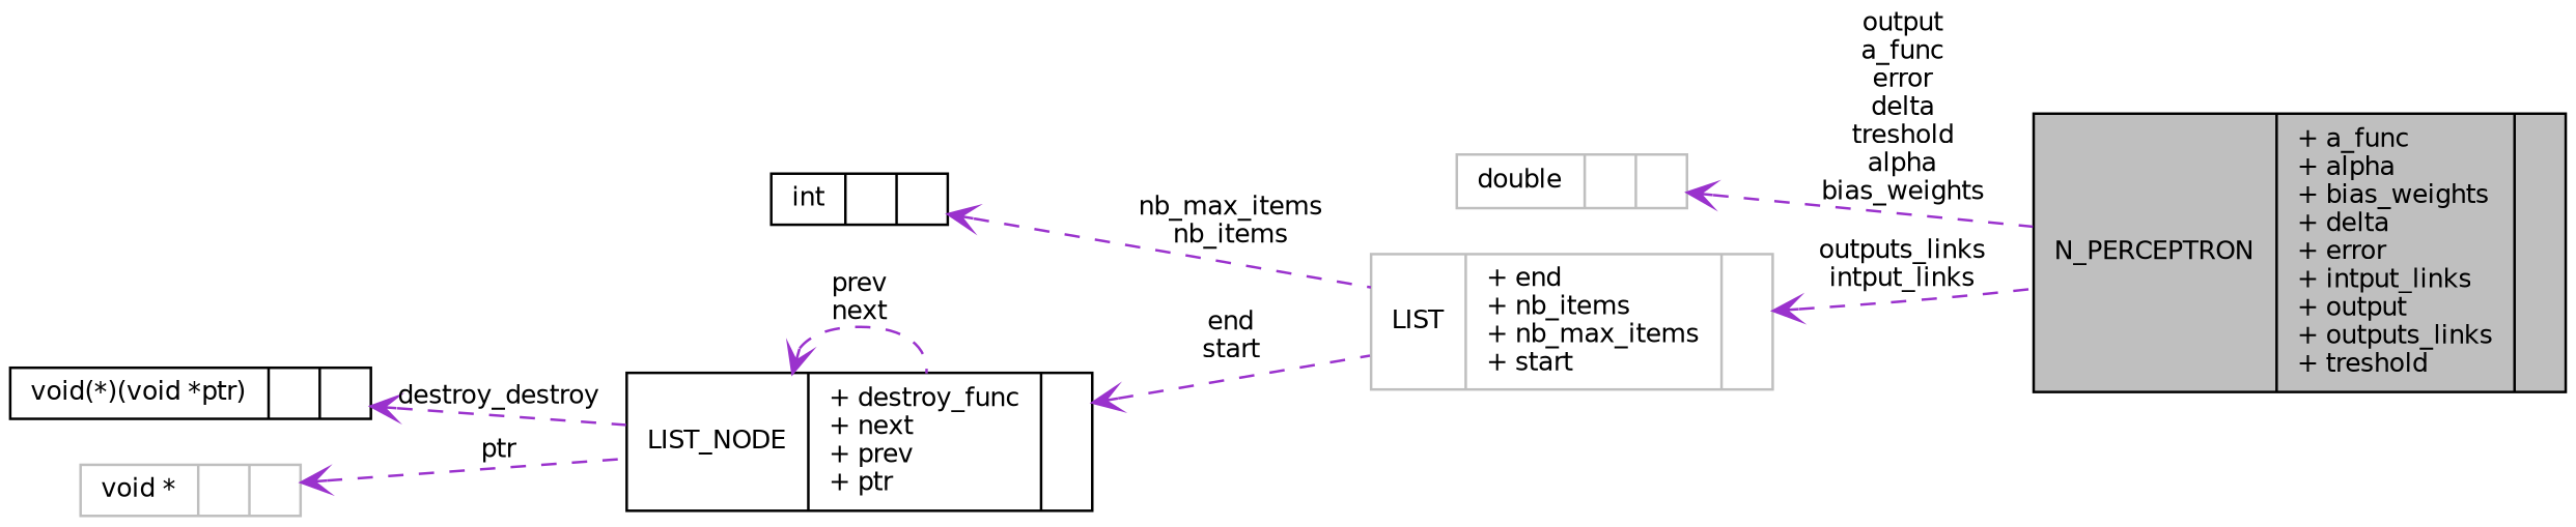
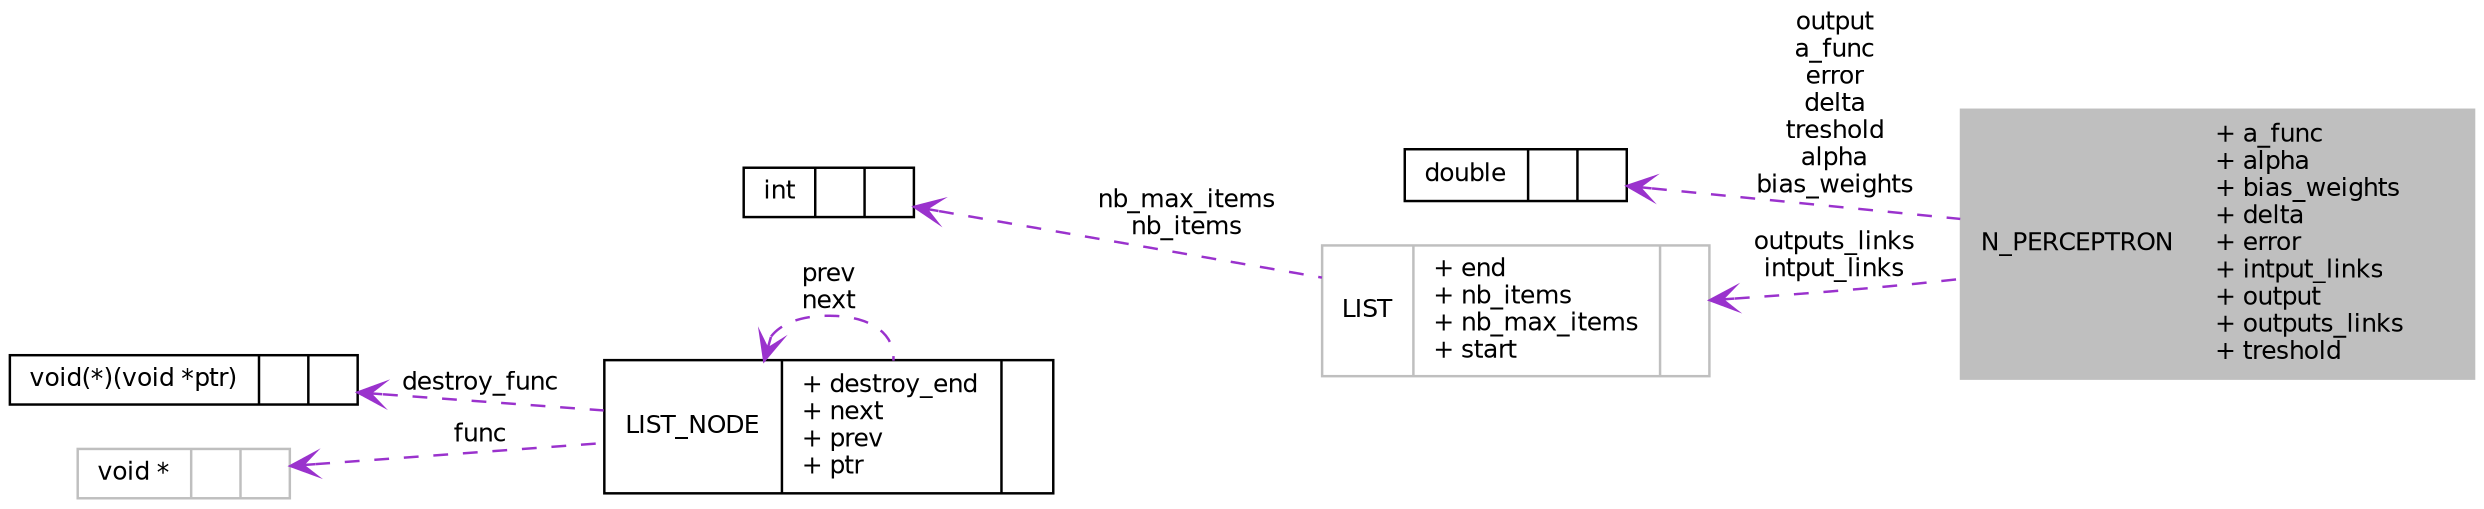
  digraph {
    rankdir=LR
    node [color=black fillcolor=white fontname=Helvetica fontsize=10 shape=record style=filled]
    edge [arrowtail=open color=darkorchid3 dir=back fontname=Helvetica fontsize=10 labelfontname=Helvetica labelfontsize=10 style=dashed]
-   n1 [fillcolor=grey75 fontcolor=black height=0.2 label="{N_PERCEPTRON\n|+ a_func\l+ alpha\l+ bias_weights\l+ delta\l+ error\l+ intput_links\l+ output\l+ outputs_links\l+ treshold\l|}" width=0.4]
-   n2 [color=grey75 height=0.2 label="{double\n||}" width=0.4]
+   n1 [color=grey75 fillcolor=grey75 fontcolor=black height=0.2 label="{N_PERCEPTRON\n|+ a_func\l+ alpha\l+ bias_weights\l+ delta\l+ error\l+ intput_links\l+ output\l+ outputs_links\l+ treshold\l|}" width=0.4]
+   n2 [height=0.2 label="{double\n||}" width=0.4]
    n3 [color=grey75 height=0.2 label="{LIST\n|+ end\l+ nb_items\l+ nb_max_items\l+ start\l|}" width=0.4]
    n4 [height=0.2 label="{int\n||}" width=0.4]
-   n5 [height=0.2 label="{LIST_NODE\n|+ destroy_func\l+ next\l+ prev\l+ ptr\l|}" width=0.4]
+   n5 [height=0.2 label="{LIST_NODE\n|+ destroy_end\l+ next\l+ prev\l+ ptr\l|}" width=0.4]
    n6 [height=0.2 label="{void(*)(void *ptr)\n||}" width=0.4]
    n7 [color=grey75 height=0.2 label="{void *\n||}" width=0.4]
    n2 -> n1 [label="output\na_func\nerror\ndelta\ntreshold\nalpha\nbias_weights"]
    n3 -> n1 [label="outputs_links\nintput_links"]
    n4 -> n3 [label="nb_max_items\nnb_items"]
-   n5 -> n3 [label="end\nstart"]
    n5 -> n5 [label="prev\nnext"]
-   n6 -> n5 [label=destroy_destroy]
-   n7 -> n5 [label=ptr]
+   n6 -> n5 [label=destroy_func]
+   n7 -> n5 [label=func]
  }
